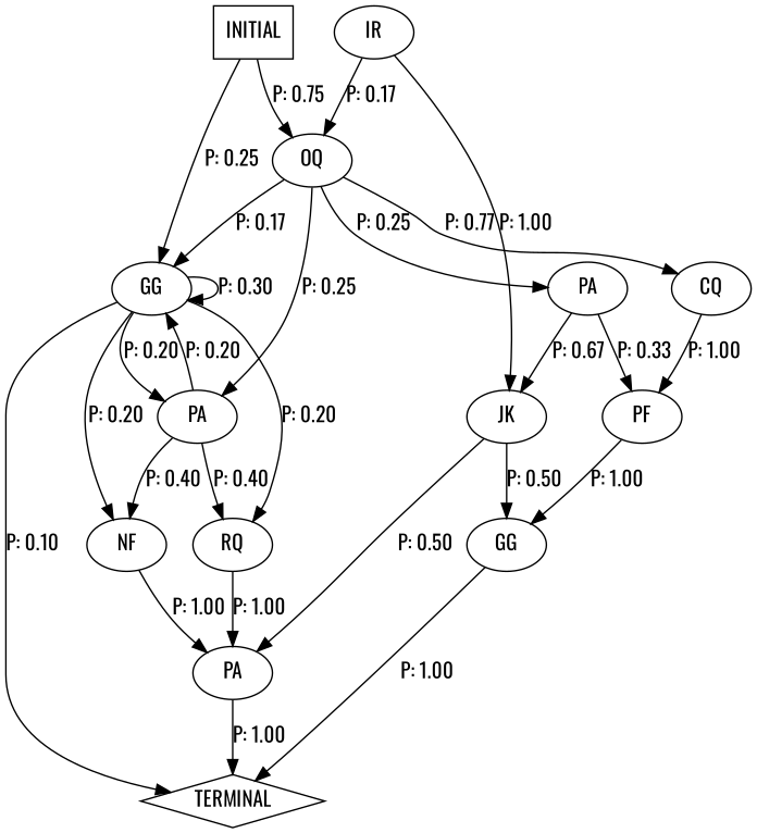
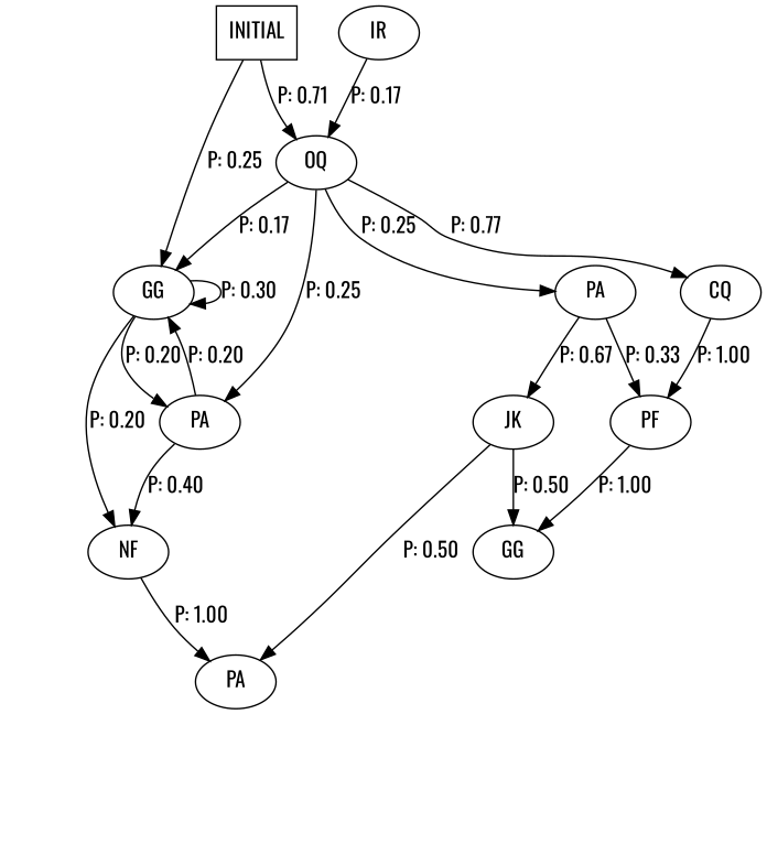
  digraph {
    fontname=Oswald
    node [fontname=Oswald]
    edge [fontname=Oswald]
    n1 [label=CQ]
    n2 [label=PF]
    n3 [label=JK]
    n4 [label=GG]
    n5 [label=PA]
-   n6 [label=TERMINAL shape=diamond]
    n7 [label=GG]
    n8 [label=NF]
    n9 [label=PA]
-   n10 [label=RQ]
    n11 [label=IR]
    n12 [label=OQ]
    n13 [label=PA]
    n14 [label=INITIAL shape=box]
    n1 -> n2 [label="P: 1.00"]
    n2 -> n4 [label="P: 1.00"]
    n3 -> n4 [label="P: 0.50"]
    n3 -> n5 [label="P: 0.50"]
-   n4 -> n6 [label="P: 1.00"]
-   n5 -> n6 [label="P: 1.00"]
-   n7 -> n6 [label="P: 0.10"]
    n7 -> n7 [label="P: 0.30"]
    n7 -> n8 [label="P: 0.20"]
    n7 -> n9 [label="P: 0.20"]
-   n7 -> n10 [label="P: 0.20"]
    n8 -> n5 [label="P: 1.00"]
    n9 -> n7 [label="P: 0.20"]
    n9 -> n8 [label="P: 0.40"]
-   n9 -> n10 [label="P: 0.40"]
-   n10 -> n5 [label="P: 1.00"]
-   n11 -> n3 [label="P: 1.00"]
    n11 -> n12 [label="P: 0.17"]
    n12 -> n1 [label="P: 0.77"]
    n12 -> n7 [label="P: 0.17"]
    n12 -> n9 [label="P: 0.25"]
    n12 -> n13 [label="P: 0.25"]
    n13 -> n2 [label="P: 0.33"]
    n13 -> n3 [label="P: 0.67"]
    n14 -> n7 [label="P: 0.25"]
-   n14 -> n12 [label="P: 0.75"]
+   n14 -> n12 [label="P: 0.71"]
  }
